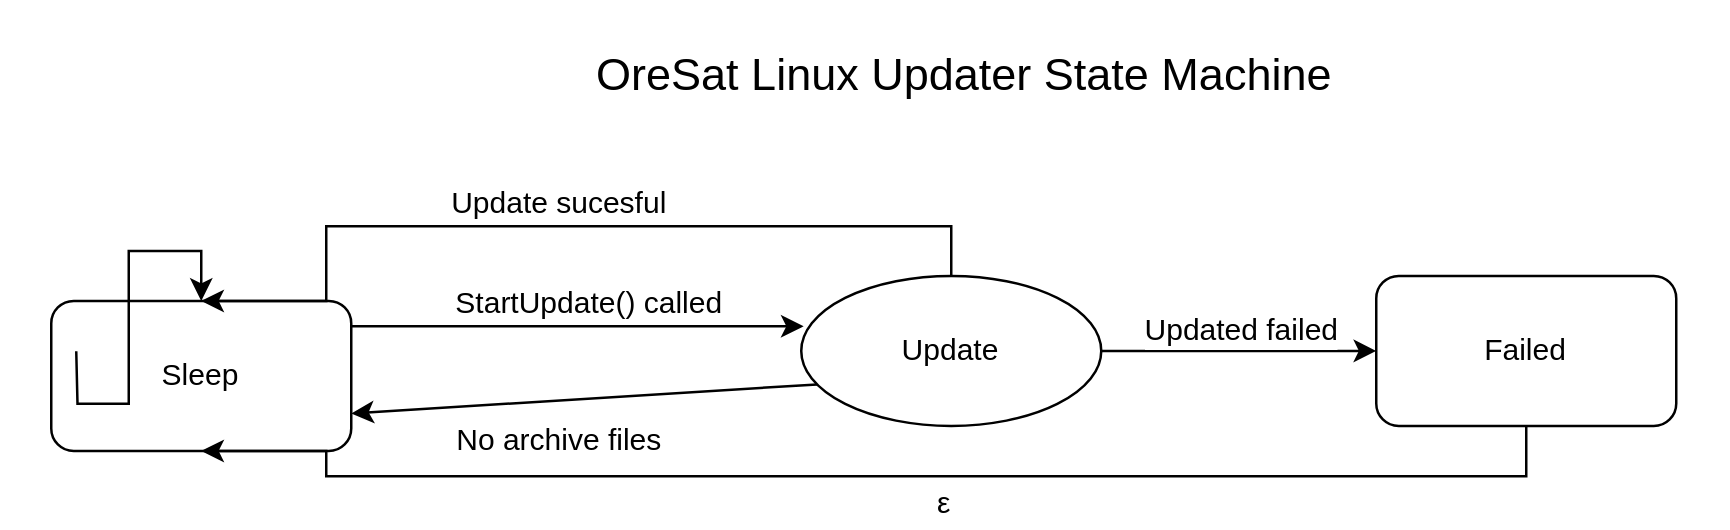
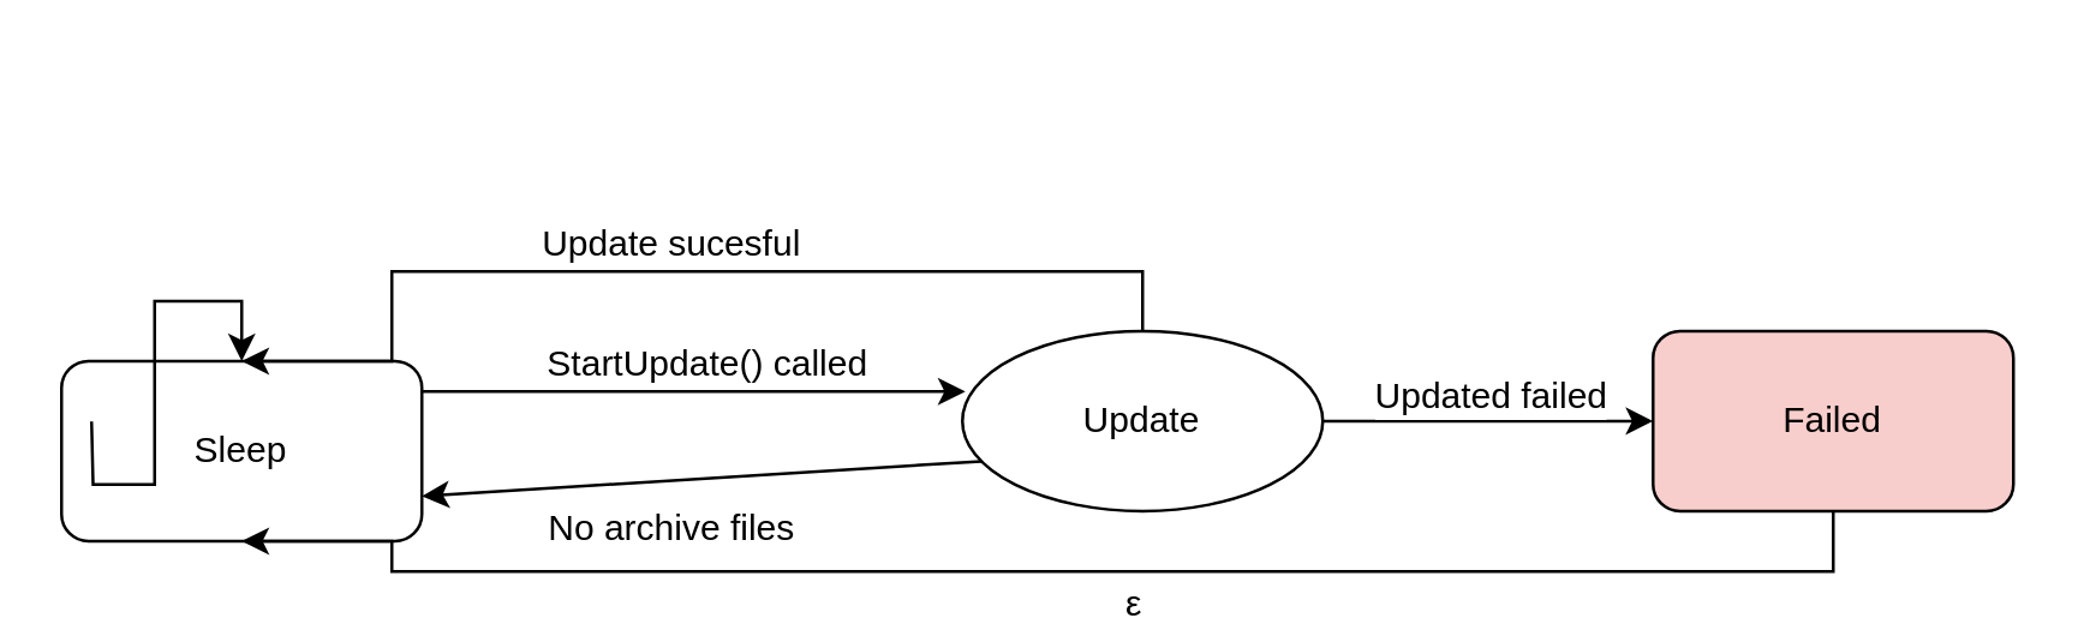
  <mxCell id="0" />
  <mxCell id="1" parent="0" />
  <mxCell id="2" value="" style="edgeStyle=orthogonalEdgeStyle;rounded=0;orthogonalLoop=1;jettySize=auto;html=1;entryX=0.008;entryY=0.336;entryDx=0;entryDy=0;entryPerimeter=0;" parent="1" source="4" target="10" edge="1"><mxGeometry relative="1" as="geometry"><Array as="points"><mxPoint x="240" y="130" /><mxPoint x="240" y="130" /></Array><mxPoint x="320" y="130" as="targetPoint" /></mxGeometry></mxCell>
  <mxCell id="3" value="StartUpdate() called" style="text;html=1;align=center;verticalAlign=middle;resizable=0;points=[];labelBackgroundColor=#ffffff;" parent="2" vertex="1" connectable="0"><mxGeometry x="0.389" y="-42" relative="1" as="geometry"><mxPoint x="-31.67" y="-51.86" as="offset" /></mxGeometry></mxCell>
  <mxCell id="4" value="Sleep" style="rounded=1;whiteSpace=wrap;html=1;" parent="1" vertex="1"><mxGeometry x="20" y="119.86" width="120" height="60" as="geometry" /></mxCell>
  <mxCell id="5" value="" style="edgeStyle=orthogonalEdgeStyle;rounded=0;orthogonalLoop=1;jettySize=auto;html=1;" parent="1" target="4" edge="1"><mxGeometry relative="1" as="geometry"><mxPoint x="30" y="140" as="sourcePoint" /></mxGeometry></mxCell>
  <mxCell id="6" value="" style="edgeStyle=orthogonalEdgeStyle;rounded=0;orthogonalLoop=1;jettySize=auto;html=1;entryX=0;entryY=0.5;entryDx=0;entryDy=0;" parent="1" source="10" target="13" edge="1"><mxGeometry relative="1" as="geometry"><mxPoint x="450" y="249.86" as="targetPoint" /><Array as="points"><mxPoint x="550" y="140" /><mxPoint x="550" y="140" /></Array></mxGeometry></mxCell>
  <mxCell id="7" value="Updated failed" style="text;html=1;align=center;verticalAlign=middle;resizable=0;points=[];labelBackgroundColor=#ffffff;" parent="6" vertex="1" connectable="0"><mxGeometry x="0.09" y="-1" relative="1" as="geometry"><mxPoint x="-4.86" y="-9.14" as="offset" /></mxGeometry></mxCell>
  <mxCell id="8" value="" style="edgeStyle=orthogonalEdgeStyle;rounded=0;orthogonalLoop=1;jettySize=auto;html=1;entryX=0.5;entryY=0;entryDx=0;entryDy=0;" parent="1" source="10" target="4" edge="1"><mxGeometry relative="1" as="geometry"><mxPoint x="580" y="29.86" as="targetPoint" /><Array as="points"><mxPoint x="380" y="90" /><mxPoint x="130" y="90" /></Array></mxGeometry></mxCell>
  <mxCell id="9" value="Update sucesful " style="text;html=1;align=center;verticalAlign=middle;resizable=0;points=[];labelBackgroundColor=#ffffff;" parent="8" vertex="1" connectable="0"><mxGeometry x="0.023" y="-1" relative="1" as="geometry"><mxPoint x="1.85" y="-8.86" as="offset" /></mxGeometry></mxCell>
  <mxCell id="10" value="Update" style="ellipse;whiteSpace=wrap;html=1;" parent="1" vertex="1"><mxGeometry x="320" y="109.86" width="120" height="60" as="geometry" /></mxCell>
  <mxCell id="11" value="" style="edgeStyle=orthogonalEdgeStyle;rounded=0;orthogonalLoop=1;jettySize=auto;html=1;entryX=0.5;entryY=1;entryDx=0;entryDy=0;exitX=0.5;exitY=1;exitDx=0;exitDy=0;" parent="1" source="13" target="4" edge="1"><mxGeometry relative="1" as="geometry"><mxPoint x="340" y="269.86" as="targetPoint" /><Array as="points"><mxPoint x="610" y="190" /><mxPoint x="130" y="190" /></Array></mxGeometry></mxCell>
  <mxCell id="12" value="&lt;span title=&quot;Greek language text&quot; lang=&quot;el&quot;&gt;ε&lt;/span&gt;" style="text;html=1;align=center;verticalAlign=middle;resizable=0;points=[];labelBackgroundColor=#ffffff;" parent="11" vertex="1" connectable="0"><mxGeometry x="-0.452" y="-1" relative="1" as="geometry"><mxPoint x="-99.43" y="11.14" as="offset" /></mxGeometry></mxCell>
- <mxCell id="13" value="Failed" style="rounded=1;whiteSpace=wrap;html=1;" parent="1" vertex="1"><mxGeometry x="550" y="109.86" width="120" height="60" as="geometry" /></mxCell>
+ <mxCell id="13" value="Failed" style="rounded=1;whiteSpace=wrap;html=1;fillColor=#f8cecc;" parent="1" vertex="1"><mxGeometry x="550" y="109.86" width="120" height="60" as="geometry" /></mxCell>
  <mxCell id="14" value="" style="endArrow=classic;html=1;exitX=0;exitY=0.75;exitDx=0;exitDy=0;entryX=1;entryY=0.75;entryDx=0;entryDy=0;" parent="1" source="10" target="4" edge="1"><mxGeometry width="50" height="50" relative="1" as="geometry"><mxPoint x="320" y="154.86" as="sourcePoint" /><mxPoint x="170" y="319.86" as="targetPoint" /></mxGeometry></mxCell>
  <mxCell id="15" value="No archive files" style="text;html=1;align=center;verticalAlign=middle;resizable=0;points=[];labelBackgroundColor=#ffffff;" parent="14" vertex="1" connectable="0"><mxGeometry x="0.209" y="1" relative="1" as="geometry"><mxPoint x="8.86" y="14" as="offset" /></mxGeometry></mxCell>
- <mxCell id="16" value="&lt;font style=&quot;font-size: 18px&quot;&gt;OreSat Linux Updater State Machine&lt;/font&gt;" style="text;html=1;align=center;verticalAlign=middle;resizable=0;points=[];autosize=1;" parent="1" vertex="1"><mxGeometry x="230" y="20" width="310" height="20" as="geometry" /></mxCell>
